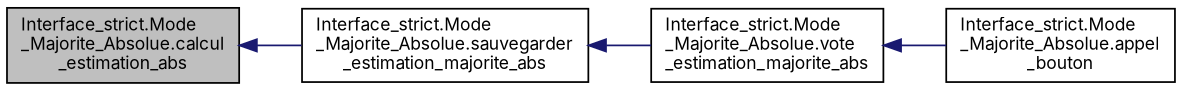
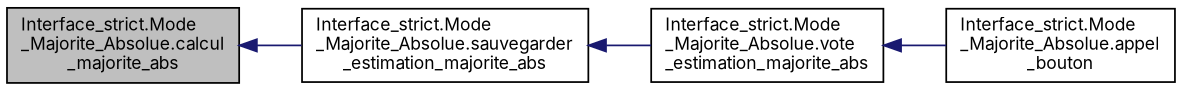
  digraph {
    rankdir=LR
    fontname=Inter
    node [color=black fillcolor=white fontname=Inter fontsize=10 shape=record style=filled]
    edge [color=midnightblue dir=back fontname=Inter fontsize=10 labelfontname=Helvetica labelfontsize=10 style=solid]
-   n1 [fillcolor=grey75 fontcolor=black height=0.2 label="Interface_strict.Mode\l_Majorite_Absolue.calcul\l_estimation_abs" width=0.4]
+   n1 [fillcolor=grey75 fontcolor=black height=0.2 label="Interface_strict.Mode\l_Majorite_Absolue.calcul\l_majorite_abs" width=0.4]
    n2 [height=0.2 label="Interface_strict.Mode\l_Majorite_Absolue.sauvegarder\l_estimation_majorite_abs" width=0.4]
    n3 [height=0.2 label="Interface_strict.Mode\l_Majorite_Absolue.vote\l_estimation_majorite_abs" width=0.4]
    n4 [height=0.2 label="Interface_strict.Mode\l_Majorite_Absolue.appel\l_bouton" width=0.4]
    n1 -> n2
    n2 -> n3
    n3 -> n4
  }
